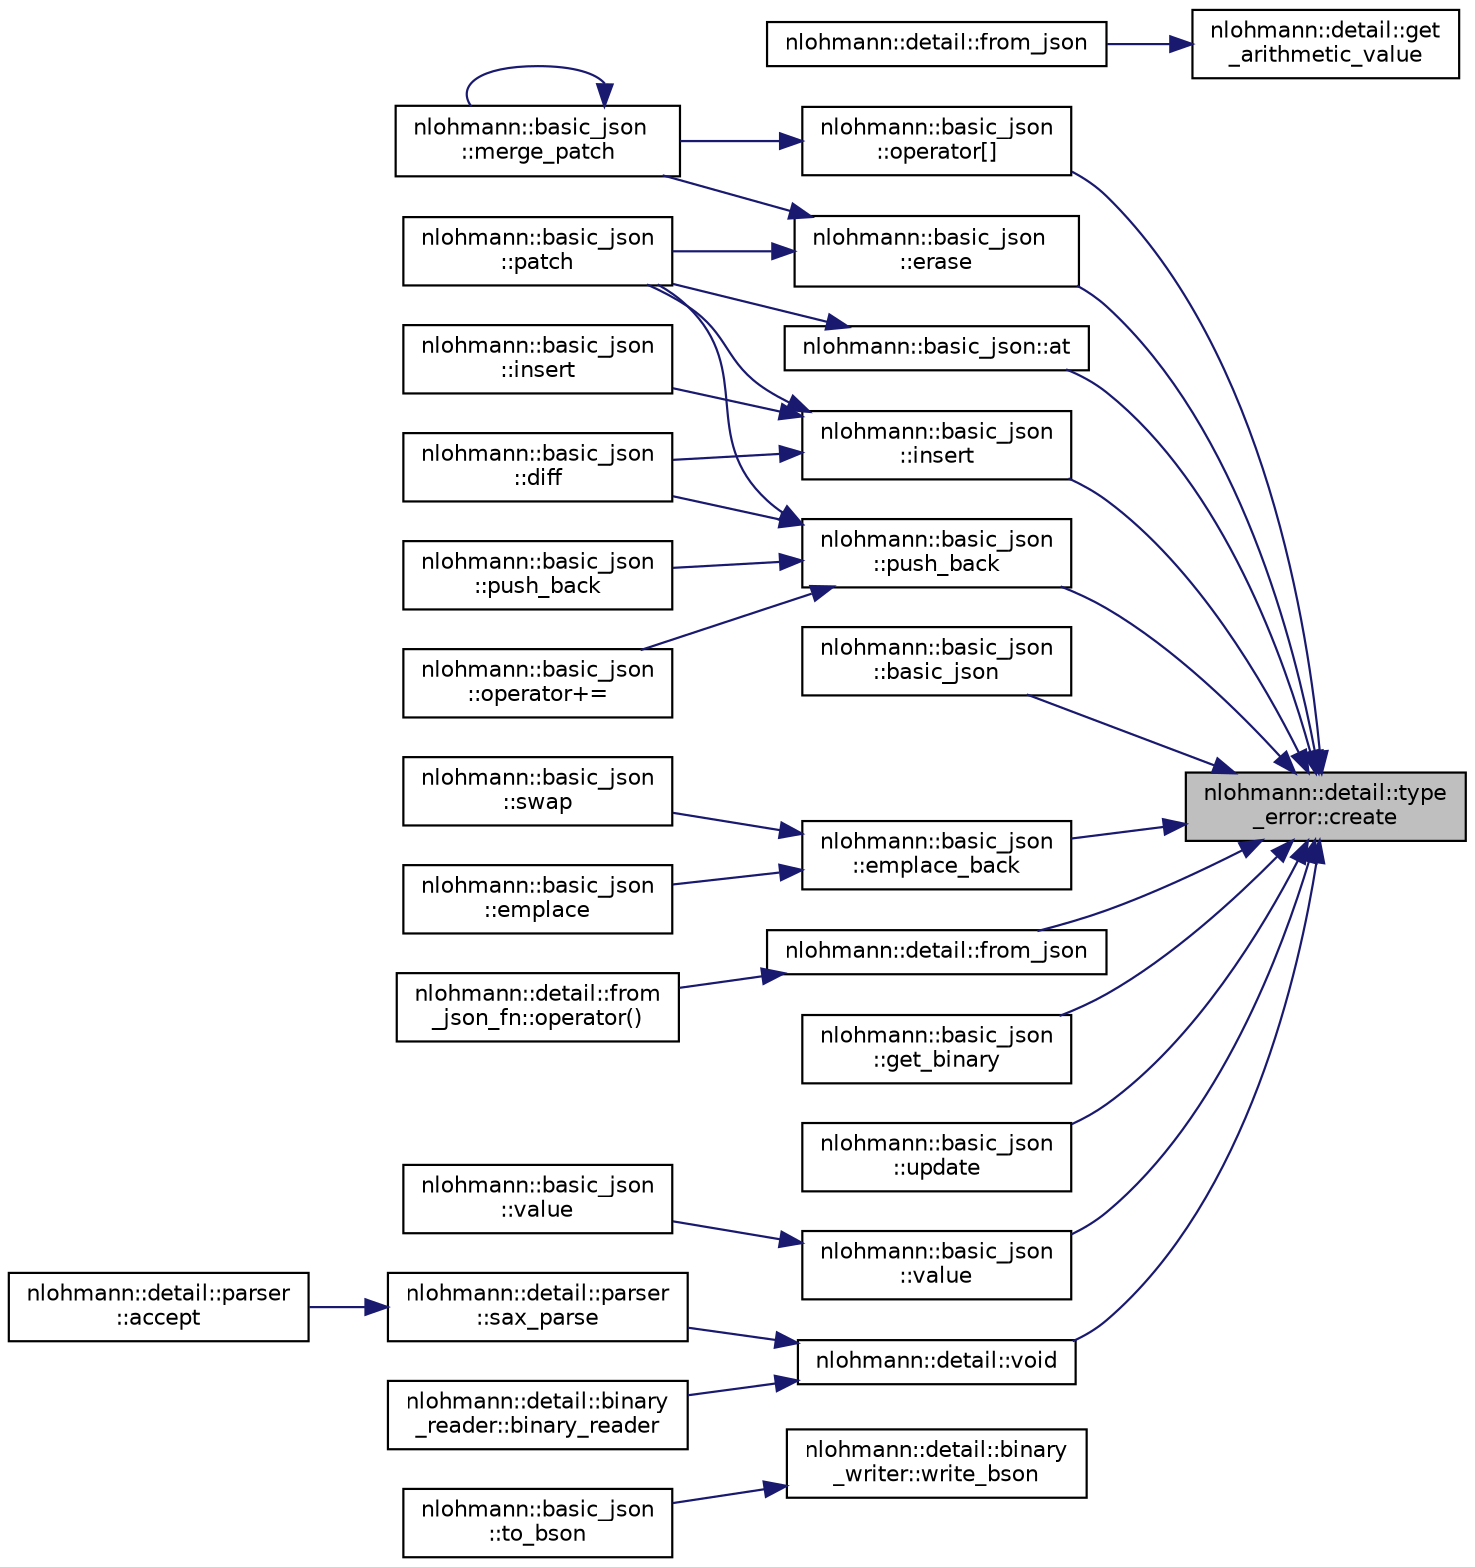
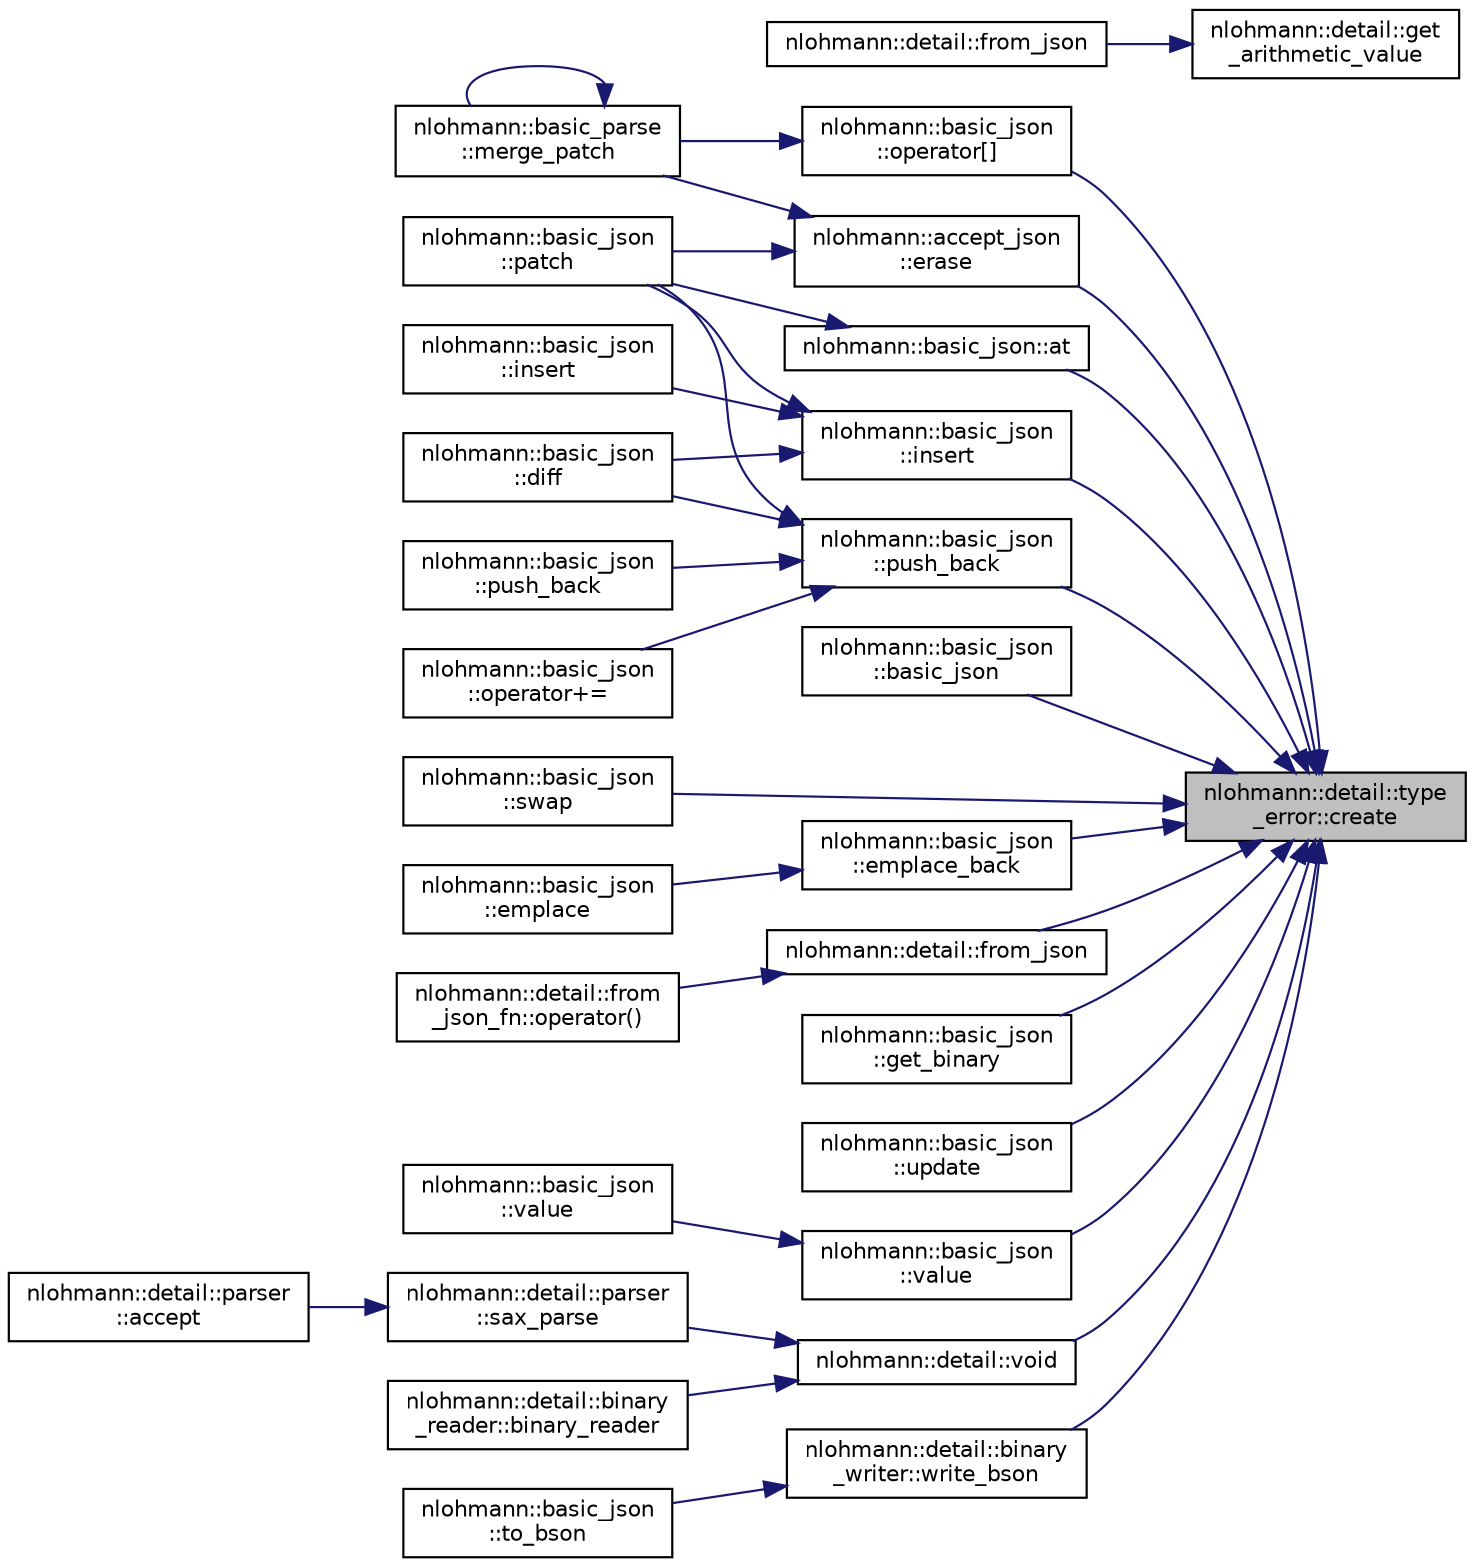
  digraph {
    rankdir=RL
    node [color=black fillcolor=white fontname=Helvetica fontsize=10 shape=record style=filled]
    edge [color=midnightblue dir=back fontname=Helvetica fontsize=10 labelfontname=Helvetica labelfontsize=10 style=solid]
    n1 [fillcolor=grey75 fontcolor=black height=0.2 label="nlohmann::detail::type\l_error::create" width=0.4]
    n2 [height=0.2 label="nlohmann::basic_json::at" width=0.4]
    n3 [height=0.2 label="nlohmann::basic_json\l::basic_json" width=0.4]
    n4 [height=0.2 label="nlohmann::basic_json\l::emplace_back" width=0.4]
-   n5 [height=0.2 label="nlohmann::basic_json\l::erase" width=0.4]
+   n5 [height=0.2 label="nlohmann::accept_json\l::erase" width=0.4]
    n6 [height=0.2 label="nlohmann::detail::from_json" width=0.4]
    n7 [height=0.2 label="nlohmann::basic_json\l::get_binary" width=0.4]
    n8 [height=0.2 label="nlohmann::basic_json\l::insert" width=0.4]
    n9 [height=0.2 label="nlohmann::basic_json\l::operator[]" width=0.4]
    n10 [height=0.2 label="nlohmann::basic_json\l::push_back" width=0.4]
    n11 [height=0.2 label="nlohmann::basic_json\l::swap" width=0.4]
    n12 [height=0.2 label="nlohmann::basic_json\l::update" width=0.4]
    n13 [height=0.2 label="nlohmann::basic_json\l::value" width=0.4]
    n14 [height=0.2 label="nlohmann::detail::void" width=0.4]
    n15 [height=0.2 label="nlohmann::detail::binary\l_writer::write_bson" width=0.4]
    n16 [height=0.2 label="nlohmann::basic_json\l::patch" width=0.4]
    n17 [height=0.2 label="nlohmann::basic_json\l::emplace" width=0.4]
-   n18 [height=0.2 label="nlohmann::basic_json\l::merge_patch" width=0.4]
+   n18 [height=0.2 label="nlohmann::basic_parse\l::merge_patch" width=0.4]
    n19 [height=0.2 label="nlohmann::detail::from\l_json_fn::operator()" width=0.4]
    n20 [height=0.2 label="nlohmann::detail::get\l_arithmetic_value" width=0.4]
    n21 [height=0.2 label="nlohmann::detail::from_json" width=0.4]
    n22 [height=0.2 label="nlohmann::basic_json\l::diff" width=0.4]
    n23 [height=0.2 label="nlohmann::basic_json\l::insert" width=0.4]
    n24 [height=0.2 label="nlohmann::basic_json\l::operator+=" width=0.4]
    n25 [height=0.2 label="nlohmann::basic_json\l::push_back" width=0.4]
    n26 [height=0.2 label="nlohmann::basic_json\l::value" width=0.4]
    n27 [height=0.2 label="nlohmann::detail::binary\l_reader::binary_reader" width=0.4]
    n28 [height=0.2 label="nlohmann::detail::parser\l::sax_parse" width=0.4]
    n29 [height=0.2 label="nlohmann::basic_json\l::to_bson" width=0.4]
    n30 [height=0.2 label="nlohmann::detail::parser\l::accept" width=0.4]
    n1 -> n2
    n1 -> n3
    n1 -> n4
    n1 -> n5
    n1 -> n6
    n1 -> n7
    n1 -> n8
    n1 -> n9
    n1 -> n10
-   n4 -> n11
+   n1 -> n11
    n1 -> n12
    n1 -> n13
    n1 -> n14
+   n1 -> n15
    n2 -> n16
    n4 -> n17
    n5 -> n16
    n5 -> n18
    n6 -> n19
    n8 -> n16
    n8 -> n22
    n8 -> n23
    n9 -> n18
    n10 -> n16
    n10 -> n22
    n10 -> n24
    n10 -> n25
    n13 -> n26
    n14 -> n27
    n14 -> n28
    n15 -> n29
    n18 -> n18
    n20 -> n21
    n28 -> n30
  }
